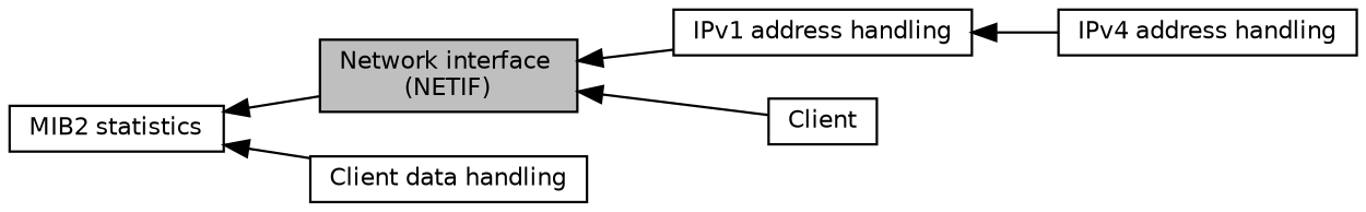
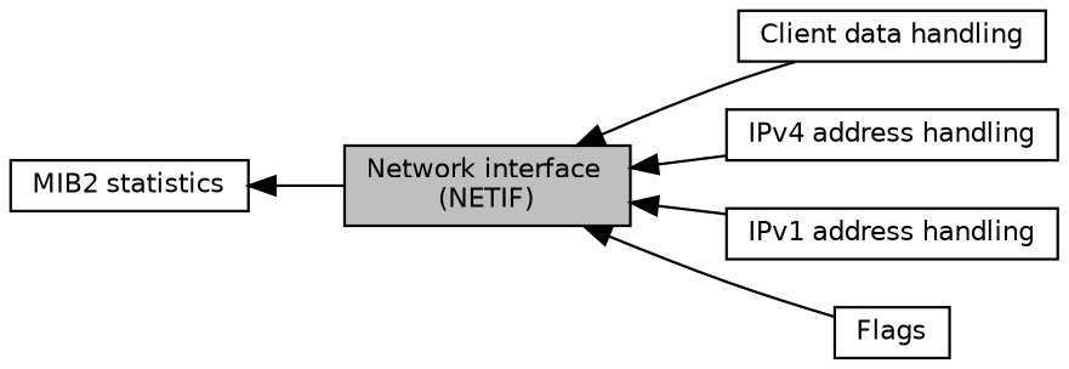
  digraph {
    rankdir=LR
    node [color=black fillcolor=white fontname=Helvetica fontsize=10 shape=box style=filled]
    edge [dir=back fontname=Helvetica fontsize=10 labelfontname=Helvetica labelfontsize=10 shape=plaintext style=solid]
    n1 [height=0.2 label="MIB2 statistics" width=0.4]
    n2 [fillcolor=grey75 fontcolor=black height=0.2 label="Network interface \l(NETIF)" width=0.4]
    n3 [height=0.2 label="Client data handling" width=0.4]
    n4 [height=0.2 label="IPv4 address handling" width=0.4]
    n5 [height=0.2 label="IPv1 address handling" width=0.4]
-   n6 [height=0.2 label=Client width=0.4]
+   n6 [height=0.2 label=Flags width=0.4]
    n1 -> n2
-   n1 -> n3
-   n5 -> n4
+   n2 -> n3
+   n2 -> n4
    n2 -> n5
    n2 -> n6
  }
